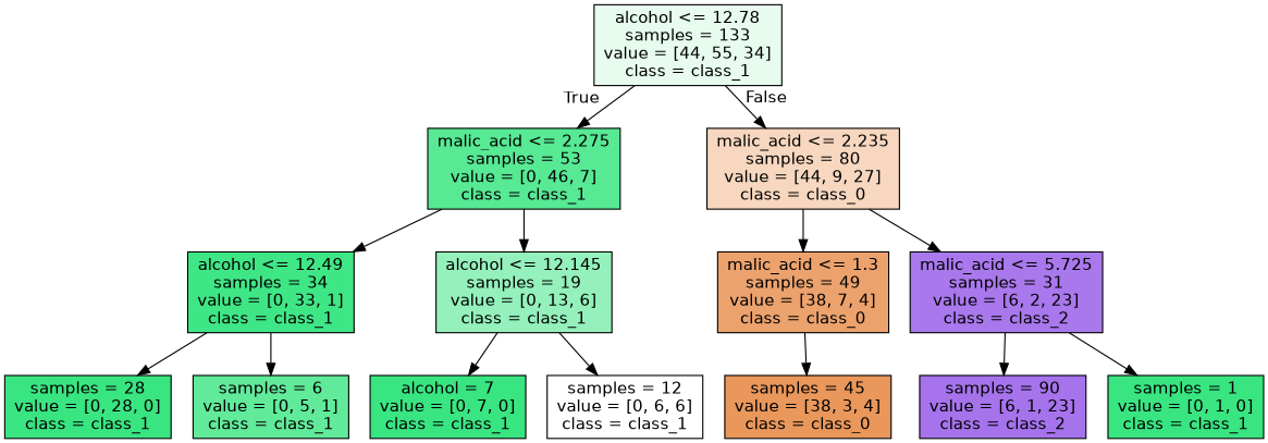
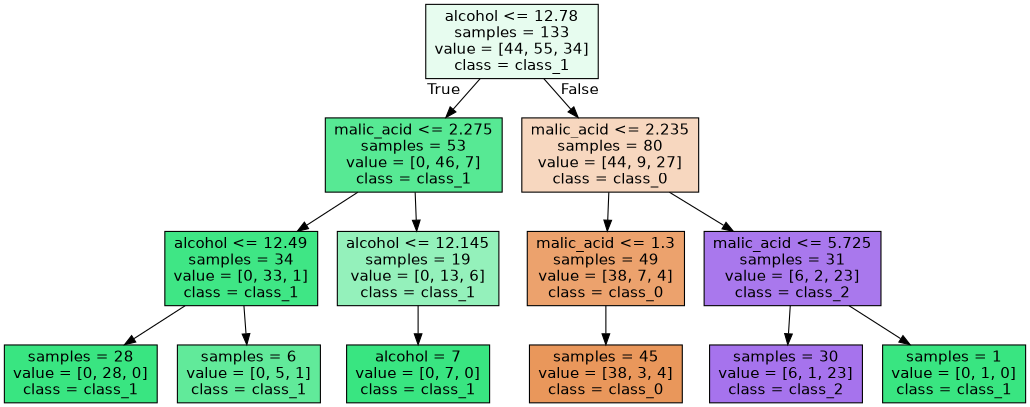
  digraph {
    node [color=black fillcolor="#39e581" fontname=helvetica shape=box style=filled]
    edge [fontname=helvetica]
    n1 [fillcolor="#e7fcef" label="alcohol <= 12.78\nsamples = 133\nvalue = [44, 55, 34]\nclass = class_1"]
    n2 [fillcolor="#57e994" label="malic_acid <= 2.275\nsamples = 53\nvalue = [0, 46, 7]\nclass = class_1"]
    n3 [fillcolor="#f7d7bf" label="malic_acid <= 2.235\nsamples = 80\nvalue = [44, 9, 27]\nclass = class_0"]
    n4 [fillcolor="#3fe685" label="alcohol <= 12.49\nsamples = 34\nvalue = [0, 33, 1]\nclass = class_1"]
    n5 [fillcolor="#94f1bb" label="alcohol <= 12.145\nsamples = 19\nvalue = [0, 13, 6]\nclass = class_1"]
    n6 [fillcolor="#eca26d" label="malic_acid <= 1.3\nsamples = 49\nvalue = [38, 7, 4]\nclass = class_0"]
    n7 [fillcolor="#a978ed" label="malic_acid <= 5.725\nsamples = 31\nvalue = [6, 2, 23]\nclass = class_2"]
    n8 [label="samples = 28\nvalue = [0, 28, 0]\nclass = class_1"]
    n9 [fillcolor="#61ea9a" label="samples = 6\nvalue = [0, 5, 1]\nclass = class_1"]
    n10 [label="alcohol = 7\nvalue = [0, 7, 0]\nclass = class_1"]
-   n11 [fillcolor="#ffffff" label="samples = 12\nvalue = [0, 6, 6]\nclass = class_1"]
    n12 [fillcolor="#e9975b" label="samples = 45\nvalue = [38, 3, 4]\nclass = class_0"]
-   n13 [fillcolor="#a673ed" label="samples = 90\nvalue = [6, 1, 23]\nclass = class_2"]
+   n13 [fillcolor="#a673ed" label="samples = 30\nvalue = [6, 1, 23]\nclass = class_2"]
    n14 [label="samples = 1\nvalue = [0, 1, 0]\nclass = class_1"]
    n1 -> n2 [headlabel=True labelangle=45 labeldistance=2.5]
    n1 -> n3 [headlabel=False labelangle=-45 labeldistance=2.5]
    n2 -> n4
    n2 -> n5
    n3 -> n6
    n3 -> n7
    n4 -> n8
    n4 -> n9
    n5 -> n10
-   n5 -> n11
    n6 -> n12
    n7 -> n13
    n7 -> n14
  }
